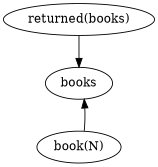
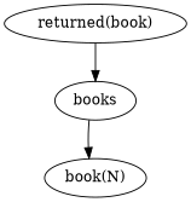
  digraph {
-   n1 [label="returned(books)"]
+   n1 [label="returned(book)"]
    books
    n3 [label="book(N)"]
    n1 -> books
-   n3 -> books
+   books -> n3
  }
